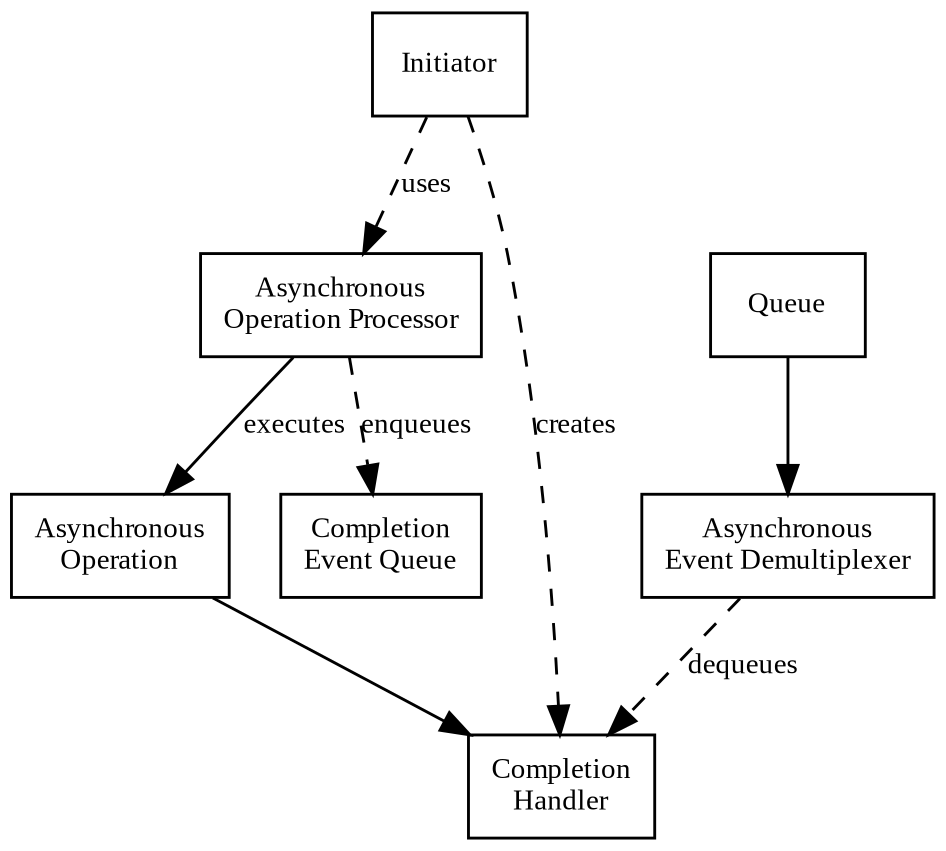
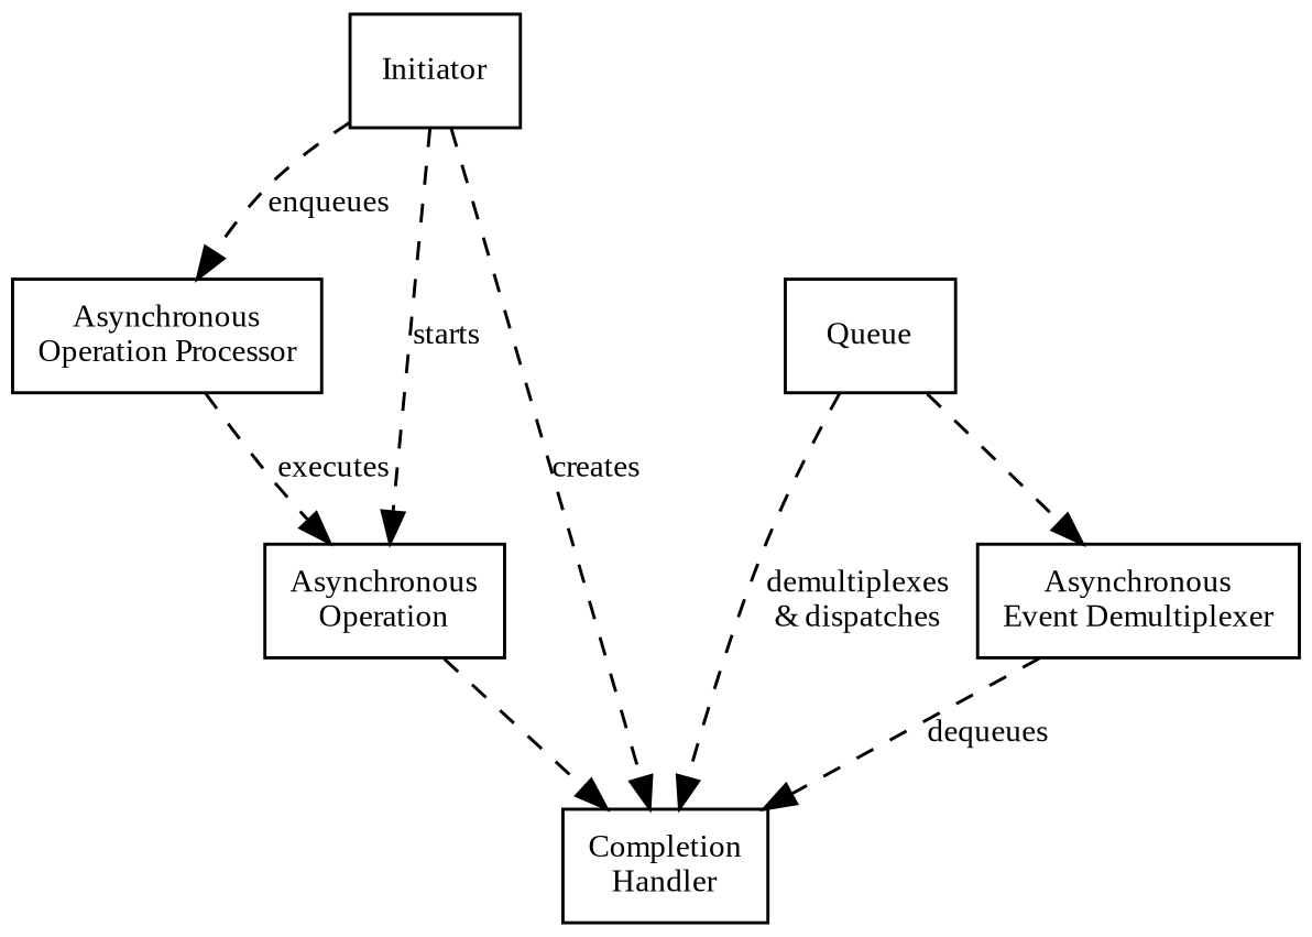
  digraph {
    fontname="Liberation Serif"
    node [fontname="Liberation Serif" fontsize=10 shape=record]
    edge [fontname="Liberation Serif" fontsize=10 labelfontname=Helvetica labelfontsize=10 style=dashed]
    n1 [label=Initiator]
    n2 [label="Asynchronous\nOperation Processor"]
    n3 [label="Asynchronous\nOperation"]
    n4 [label="Completion\nHandler"]
-   n5 [label="Completion\nEvent Queue"]
    n6 [label="Asynchronous\nEvent Demultiplexer"]
    n7 [label=Queue]
-   n1 -> n2 [label=uses]
+   n1 -> n2 [label=enqueues]
+   n1 -> n3 [label=starts]
    n1 -> n4 [label=creates]
-   n2 -> n3 [label=executes style=solid]
-   n2 -> n5 [label=enqueues]
-   n3 -> n4 [style=""]
+   n2 -> n3 [label=executes]
+   n3 -> n4
    n6 -> n4 [label=dequeues]
-   n7 -> n6 [style=""]
+   n7 -> n4 [label="demultiplexes\n& dispatches"]
+   n7 -> n6
  }
